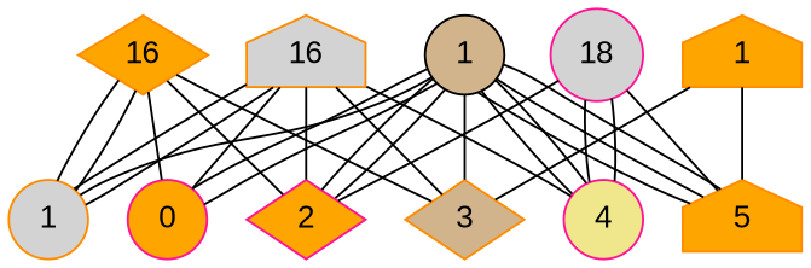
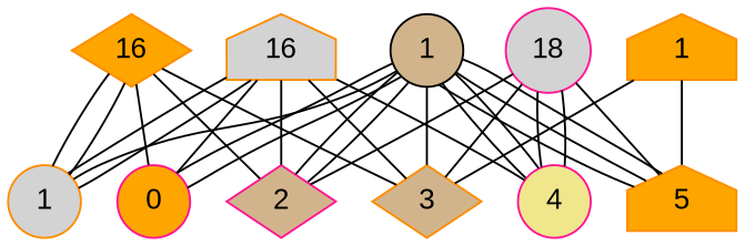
  graph {
    fontname="Liberation Sans"
    node [color=darkorange fillcolor=orange fontname="Liberation Sans" shape=circle style=filled]
    edge [fontname="Liberation Sans"]
    n1 [color=black fillcolor=tan label=1]
    0 [color=deeppink]
    1 [fillcolor=lightgrey]
-   2 [color=deeppink shape=diamond]
+   2 [color=deeppink fillcolor=tan shape=diamond]
    3 [fillcolor=tan shape=diamond]
    4 [color=deeppink fillcolor=khaki]
    5 [shape=house]
    n8 [label=16 shape=diamond]
    n9 [fillcolor=lightgrey label=16 shape=house]
    n10 [color=deeppink fillcolor=lightgrey label=18]
    n11 [label=1 shape=house]
    n1 -- 0
    n1 -- 0
    n1 -- 1
    n1 -- 2
    n1 -- 2
    n1 -- 3
    n1 -- 4
    n1 -- 4
    n1 -- 5
    n1 -- 5
    n1 -- 5
    n8 -- 0
    n8 -- 1
    n8 -- 1
    n8 -- 2
    n8 -- 3
    n9 -- 0
    n9 -- 1
    n9 -- 1
    n9 -- 2
    n9 -- 3
    n9 -- 4
    n10 -- 2
+   n10 -- 3
    n10 -- 4
    n10 -- 4
    n10 -- 5
    n11 -- 3
    n11 -- 5
  }
